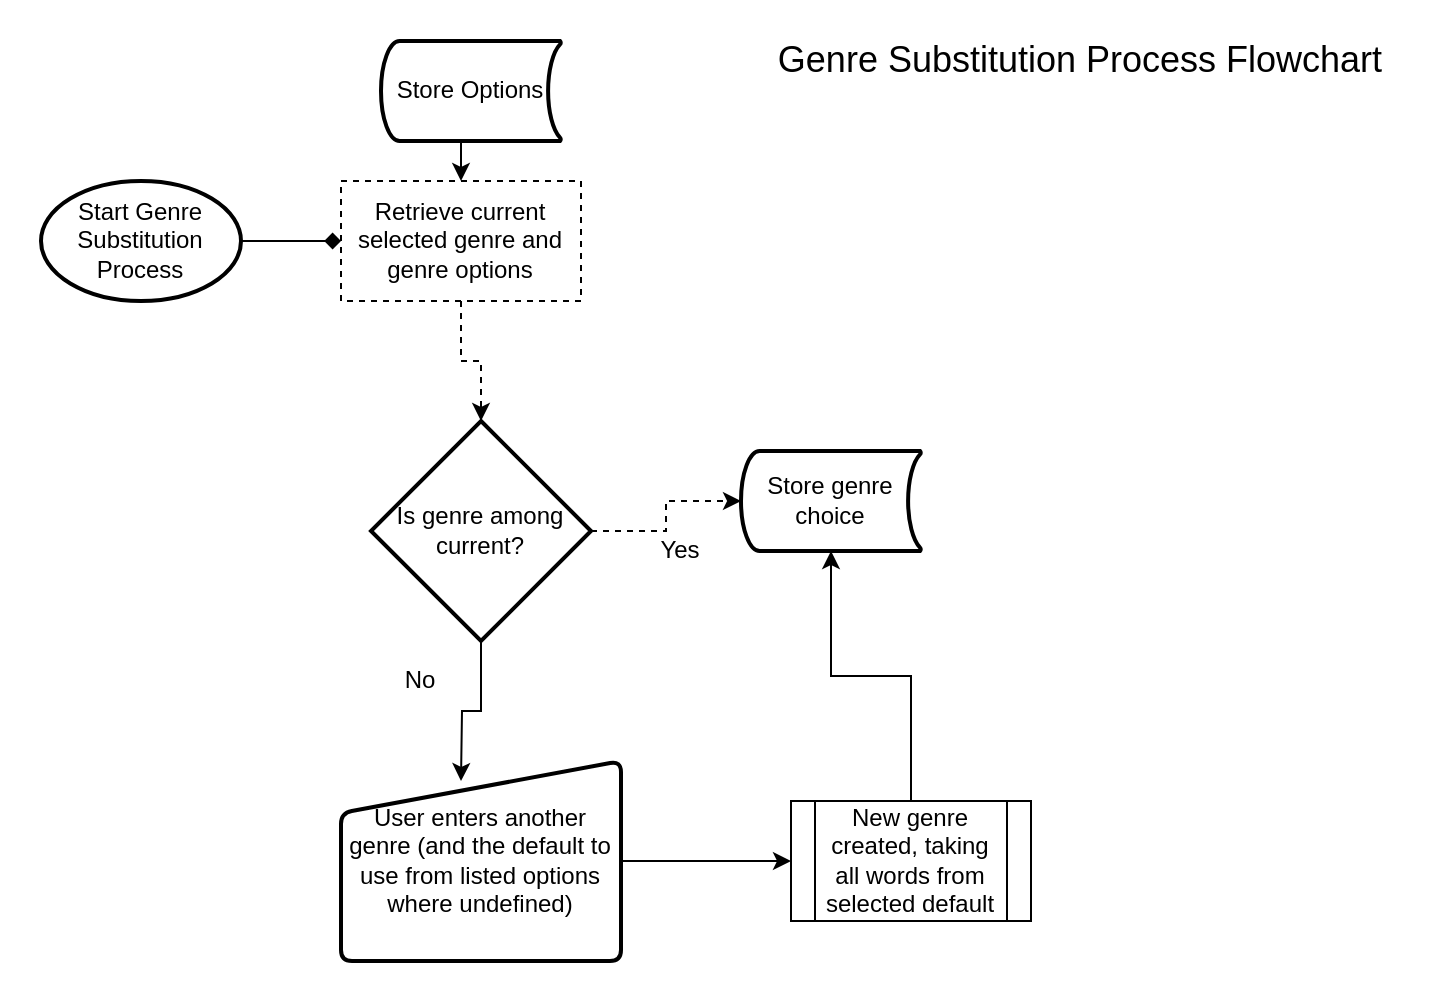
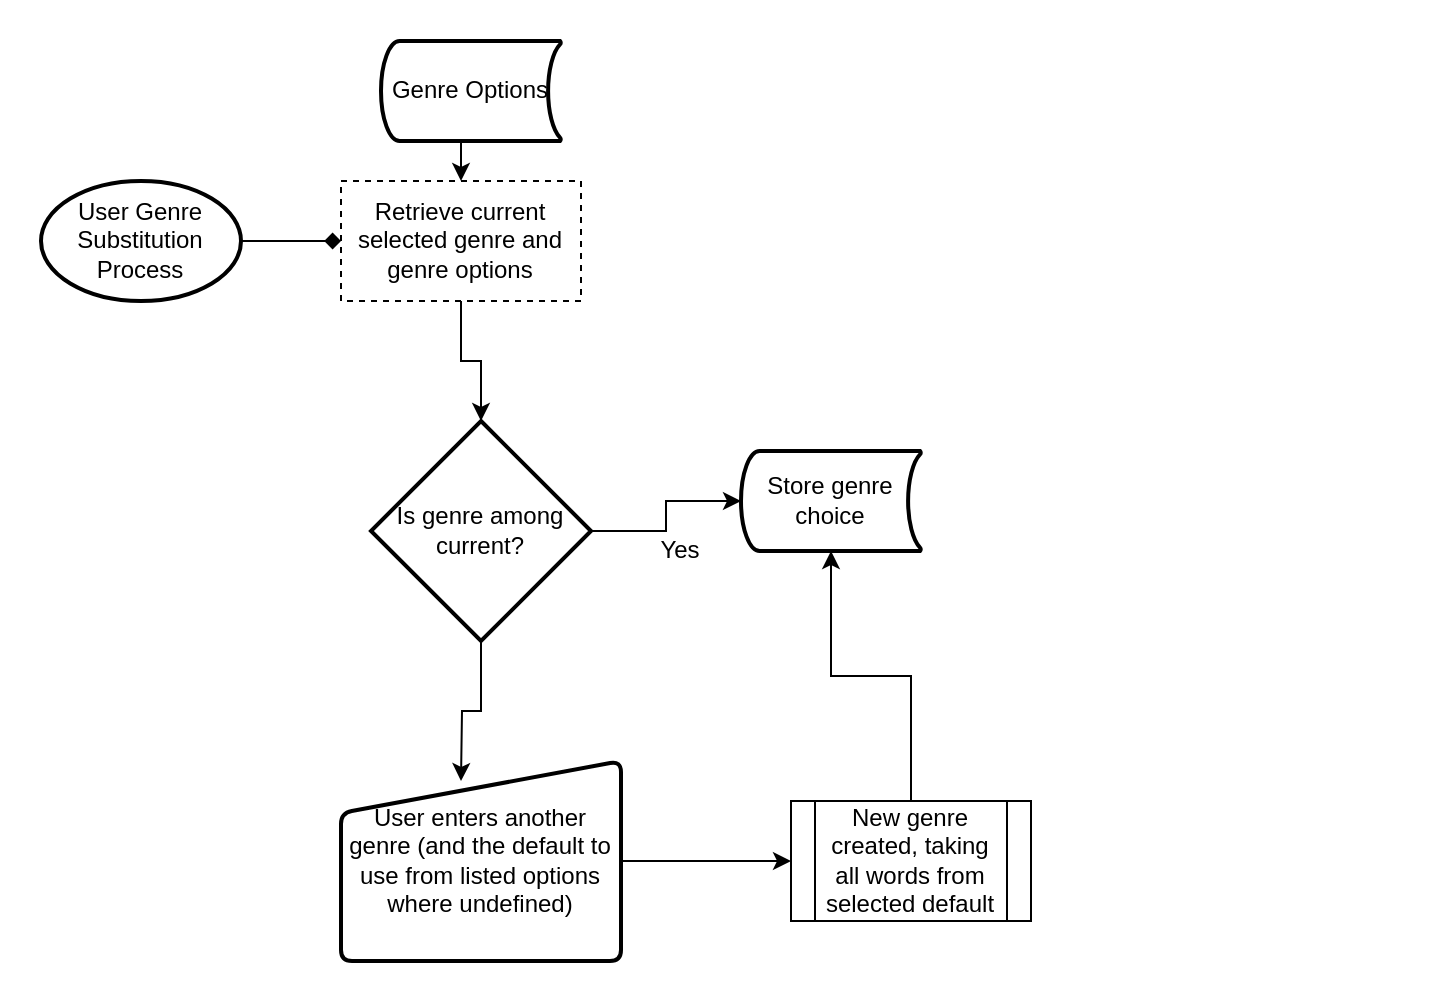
  <mxCell id="0" />
  <mxCell id="1" parent="0" />
  <mxCell id="2" style="edgeStyle=orthogonalEdgeStyle;rounded=0;orthogonalLoop=1;jettySize=auto;html=1;entryX=0;entryY=0.5;entryDx=0;entryDy=0;endArrow=diamond;" parent="1" source="3" target="5" edge="1"><mxGeometry relative="1" as="geometry"><mxPoint x="190" y="120" as="targetPoint" /></mxGeometry></mxCell>
- <mxCell id="3" value="Start Genre Substitution Process" style="strokeWidth=2;html=1;shape=mxgraph.flowchart.start_1;whiteSpace=wrap;" parent="1" vertex="1"><mxGeometry x="20" y="90" width="100" height="60" as="geometry" /></mxCell>
- <mxCell id="4" style="edgeStyle=orthogonalEdgeStyle;rounded=0;orthogonalLoop=1;jettySize=auto;html=1;dashed=1;" edge="1" parent="1" source="5" target="13"><mxGeometry relative="1" as="geometry" /></mxCell>
+ <mxCell id="3" value="User Genre Substitution Process" style="strokeWidth=2;html=1;shape=mxgraph.flowchart.start_1;whiteSpace=wrap;" parent="1" vertex="1"><mxGeometry x="20" y="90" width="100" height="60" as="geometry" /></mxCell>
+ <mxCell id="4" style="edgeStyle=orthogonalEdgeStyle;rounded=0;orthogonalLoop=1;jettySize=auto;html=1;" edge="1" parent="1" source="5" target="13"><mxGeometry relative="1" as="geometry" /></mxCell>
  <mxCell id="5" value="Retrieve current selected genre and genre options" style="whiteSpace=wrap;html=1;dashed=1;" parent="1" vertex="1"><mxGeometry x="170" y="90" width="120" height="60" as="geometry" /></mxCell>
  <mxCell id="6" style="edgeStyle=orthogonalEdgeStyle;rounded=0;orthogonalLoop=1;jettySize=auto;html=1;exitX=0.5;exitY=1;exitDx=0;exitDy=0;exitPerimeter=0;entryX=0.5;entryY=0;entryDx=0;entryDy=0;" parent="1" target="5" edge="1"><mxGeometry relative="1" as="geometry"><mxPoint x="230" y="70" as="sourcePoint" /></mxGeometry></mxCell>
- <mxCell id="7" value="&lt;font style=&quot;font-size: 18px&quot;&gt;Genre Substitution Process Flowchart&lt;/font&gt;" style="text;html=1;strokeColor=none;fillColor=none;align=center;verticalAlign=middle;whiteSpace=wrap;rounded=0;" vertex="1" parent="1"><mxGeometry x="380" y="20" width="320" height="20" as="geometry" /></mxCell>
  <mxCell id="8" style="edgeStyle=orthogonalEdgeStyle;rounded=0;orthogonalLoop=1;jettySize=auto;html=1;" edge="1" parent="1" source="9" target="18"><mxGeometry relative="1" as="geometry" /></mxCell>
  <mxCell id="9" value="User enters another genre (and the default to use from listed options where undefined)" style="html=1;strokeWidth=2;shape=manualInput;whiteSpace=wrap;rounded=1;size=26;arcSize=11;" vertex="1" parent="1"><mxGeometry x="170" y="380" width="140" height="100" as="geometry" /></mxCell>
- <mxCell id="10" value="Store Options" style="strokeWidth=2;html=1;shape=mxgraph.flowchart.stored_data;whiteSpace=wrap;" vertex="1" parent="1"><mxGeometry x="190" y="20" width="90" height="50" as="geometry" /></mxCell>
+ <mxCell id="10" value="Genre Options" style="strokeWidth=2;html=1;shape=mxgraph.flowchart.stored_data;whiteSpace=wrap;" vertex="1" parent="1"><mxGeometry x="190" y="20" width="90" height="50" as="geometry" /></mxCell>
  <mxCell id="11" style="edgeStyle=orthogonalEdgeStyle;rounded=0;orthogonalLoop=1;jettySize=auto;html=1;" edge="1" parent="1" source="13"><mxGeometry relative="1" as="geometry"><mxPoint x="230" y="390" as="targetPoint" /></mxGeometry></mxCell>
- <mxCell id="12" style="edgeStyle=orthogonalEdgeStyle;rounded=0;orthogonalLoop=1;jettySize=auto;html=1;entryX=0;entryY=0.5;entryDx=0;entryDy=0;entryPerimeter=0;dashed=1;" edge="1" parent="1" source="13" target="14"><mxGeometry relative="1" as="geometry" /></mxCell>
+ <mxCell id="12" style="edgeStyle=orthogonalEdgeStyle;rounded=0;orthogonalLoop=1;jettySize=auto;html=1;entryX=0;entryY=0.5;entryDx=0;entryDy=0;entryPerimeter=0;" edge="1" parent="1" source="13" target="14"><mxGeometry relative="1" as="geometry" /></mxCell>
  <mxCell id="13" value="Is genre among current?" style="strokeWidth=2;html=1;shape=mxgraph.flowchart.decision;whiteSpace=wrap;" vertex="1" parent="1"><mxGeometry x="185" y="210" width="110" height="110" as="geometry" /></mxCell>
  <mxCell id="14" value="Store genre choice" style="strokeWidth=2;html=1;shape=mxgraph.flowchart.stored_data;whiteSpace=wrap;" vertex="1" parent="1"><mxGeometry x="370" y="225" width="90" height="50" as="geometry" /></mxCell>
  <mxCell id="15" value="Yes" style="text;html=1;strokeColor=none;fillColor=none;align=center;verticalAlign=middle;whiteSpace=wrap;rounded=0;" vertex="1" parent="1"><mxGeometry x="320" y="265" width="40" height="20" as="geometry" /></mxCell>
- <mxCell id="16" value="No" style="text;html=1;strokeColor=none;fillColor=none;align=center;verticalAlign=middle;whiteSpace=wrap;rounded=0;" vertex="1" parent="1"><mxGeometry x="190" y="330" width="40" height="20" as="geometry" /></mxCell>
  <mxCell id="17" style="edgeStyle=orthogonalEdgeStyle;rounded=0;orthogonalLoop=1;jettySize=auto;html=1;" edge="1" parent="1" source="18" target="14"><mxGeometry relative="1" as="geometry" /></mxCell>
  <mxCell id="18" value="New genre created, taking all words from selected default" style="shape=process;whiteSpace=wrap;html=1;backgroundOutline=1;" vertex="1" parent="1"><mxGeometry x="395" y="400" width="120" height="60" as="geometry" /></mxCell>
